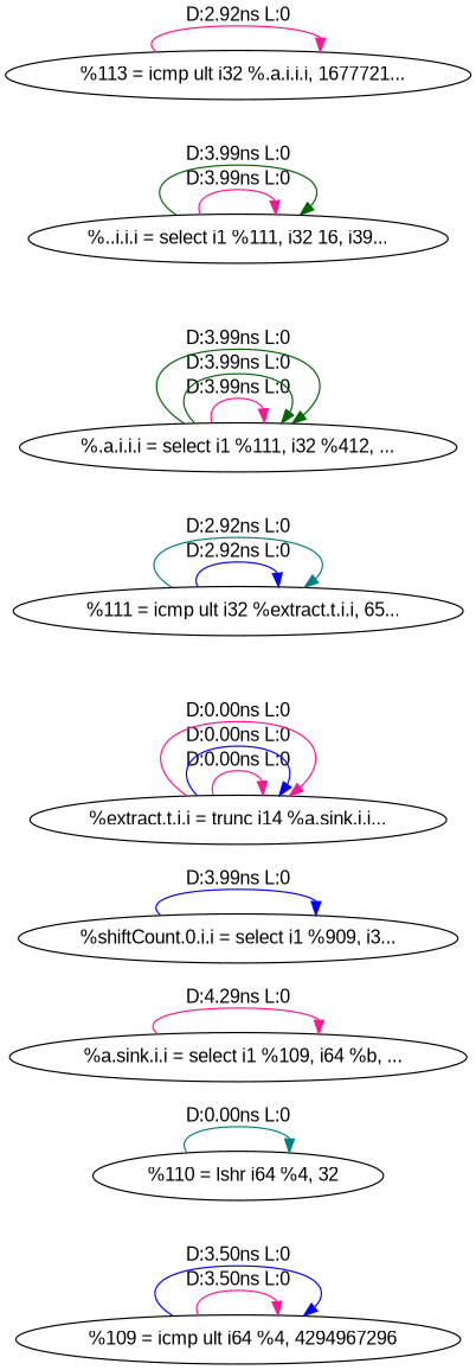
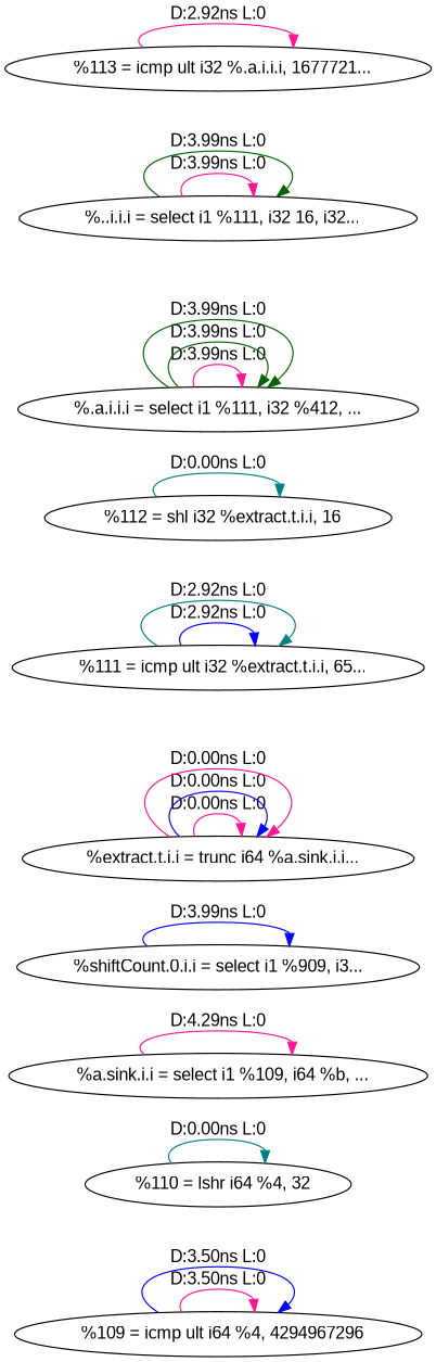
  digraph {
    fontname="Liberation Sans"
    rankdir=LR
    node [fontname="Liberation Sans"]
    edge [color=deeppink fontname="Liberation Sans"]
    n1 [label="  %109 = icmp ult i64 %4, 4294967296"]
    n2 [label="  %110 = lshr i64 %4, 32"]
    n3 [label="  %a.sink.i.i = select i1 %109, i64 %b, ..."]
    n4 [label="%shiftCount.0.i.i = select i1 %909, i3..."]
-   n5 [label="%extract.t.i.i = trunc i14 %a.sink.i.i..."]
+   n5 [label="  %extract.t.i.i = trunc i64 %a.sink.i.i..."]
    n6 [label="  %111 = icmp ult i32 %extract.t.i.i, 65..."]
+   n7 [label="  %112 = shl i32 %extract.t.i.i, 16"]
    n8 [label="%.a.i.i.i = select i1 %111, i32 %412, ..."]
-   n9 [label="%..i.i.i = select i1 %111, i32 16, i39..."]
+   n9 [label="  %..i.i.i = select i1 %111, i32 16, i32..."]
    n10 [label="  %113 = icmp ult i32 %.a.i.i.i, 1677721..."]
    n1 -> n1 [label="D:3.50ns L:0"]
    n1 -> n1 [color=blue label="D:3.50ns L:0"]
    n2 -> n2 [color=teal label="D:0.00ns L:0"]
    n3 -> n3 [label="D:4.29ns L:0"]
    n4 -> n4 [color=blue label="D:3.99ns L:0"]
    n5 -> n5 [label="D:0.00ns L:0"]
    n5 -> n5 [color=blue label="D:0.00ns L:0"]
    n5 -> n5 [label="D:0.00ns L:0"]
    n6 -> n6 [color=blue label="D:2.92ns L:0"]
    n6 -> n6 [color=teal label="D:2.92ns L:0"]
+   n7 -> n7 [color=teal label="D:0.00ns L:0"]
    n8 -> n8 [label="D:3.99ns L:0"]
    n8 -> n8 [color=darkgreen label="D:3.99ns L:0"]
    n8 -> n8 [color=darkgreen label="D:3.99ns L:0"]
    n9 -> n9 [label="D:3.99ns L:0"]
    n9 -> n9 [color=darkgreen label="D:3.99ns L:0"]
    n10 -> n10 [label="D:2.92ns L:0"]
  }
